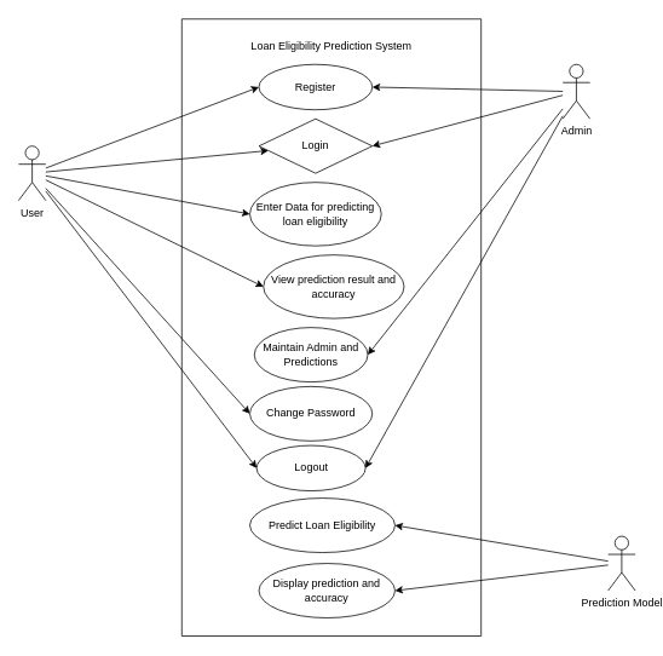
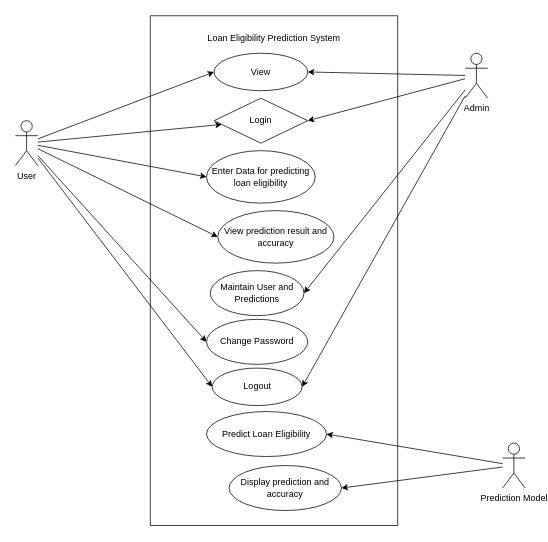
  <mxCell id="0" />
  <mxCell id="1" parent="0" />
  <mxCell id="2" style="rounded=0;orthogonalLoop=1;jettySize=auto;html=1;entryX=0;entryY=0.5;entryDx=0;entryDy=0;" parent="1" source="8" target="15" edge="1"><mxGeometry relative="1" as="geometry" /></mxCell>
  <mxCell id="3" style="rounded=0;orthogonalLoop=1;jettySize=auto;html=1;" parent="1" source="8" target="16" edge="1"><mxGeometry relative="1" as="geometry" /></mxCell>
  <mxCell id="4" style="rounded=0;orthogonalLoop=1;jettySize=auto;html=1;entryX=0;entryY=0.5;entryDx=0;entryDy=0;" parent="1" source="8" target="18" edge="1"><mxGeometry relative="1" as="geometry" /></mxCell>
  <mxCell id="5" style="rounded=0;orthogonalLoop=1;jettySize=auto;html=1;entryX=0;entryY=0.5;entryDx=0;entryDy=0;" parent="1" source="8" target="21" edge="1"><mxGeometry relative="1" as="geometry" /></mxCell>
  <mxCell id="6" style="rounded=0;orthogonalLoop=1;jettySize=auto;html=1;entryX=0;entryY=0.5;entryDx=0;entryDy=0;" edge="1" parent="1" source="8" target="22"><mxGeometry relative="1" as="geometry" /></mxCell>
  <mxCell id="7" style="rounded=0;orthogonalLoop=1;jettySize=auto;html=1;entryX=0;entryY=0.5;entryDx=0;entryDy=0;" edge="1" parent="1" source="8" target="23"><mxGeometry relative="1" as="geometry" /></mxCell>
  <mxCell id="8" value="User" style="shape=umlActor;verticalLabelPosition=bottom;verticalAlign=top;html=1;outlineConnect=0;" parent="1" vertex="1"><mxGeometry x="20" y="160" width="30" height="60" as="geometry" /></mxCell>
  <mxCell id="9" style="rounded=0;orthogonalLoop=1;jettySize=auto;html=1;entryX=1;entryY=0.5;entryDx=0;entryDy=0;" parent="1" source="12" target="15" edge="1"><mxGeometry relative="1" as="geometry" /></mxCell>
  <mxCell id="10" style="rounded=0;orthogonalLoop=1;jettySize=auto;html=1;entryX=1;entryY=0.5;entryDx=0;entryDy=0;" parent="1" source="12" target="16" edge="1"><mxGeometry relative="1" as="geometry" /></mxCell>
  <mxCell id="11" style="rounded=0;orthogonalLoop=1;jettySize=auto;html=1;entryX=1;entryY=0.5;entryDx=0;entryDy=0;" parent="1" source="12" target="17" edge="1"><mxGeometry relative="1" as="geometry" /></mxCell>
  <mxCell id="12" value="Admin" style="shape=umlActor;verticalLabelPosition=bottom;verticalAlign=top;html=1;outlineConnect=0;" parent="1" vertex="1"><mxGeometry x="620" y="70" width="30" height="60" as="geometry" /></mxCell>
  <mxCell id="13" value="" style="swimlane;startSize=0;" parent="1" vertex="1"><mxGeometry x="200" y="20" width="330" height="680" as="geometry" /></mxCell>
  <mxCell id="14" value="Loan Eligibility Prediction System" style="text;html=1;align=center;verticalAlign=middle;whiteSpace=wrap;rounded=0;" parent="13" vertex="1"><mxGeometry x="60" y="10" width="210" height="40" as="geometry" /></mxCell>
- <mxCell id="15" value="Register" style="ellipse;whiteSpace=wrap;html=1;" parent="13" vertex="1"><mxGeometry x="85" y="50" width="125" height="50" as="geometry" /></mxCell>
+ <mxCell id="15" value="View" style="ellipse;whiteSpace=wrap;html=1;" parent="13" vertex="1"><mxGeometry x="85" y="50" width="125" height="50" as="geometry" /></mxCell>
  <mxCell id="16" value="Login" style="rhombus;whiteSpace=wrap;html=1;" parent="13" vertex="1"><mxGeometry x="85" y="110" width="125" height="60" as="geometry" /></mxCell>
- <mxCell id="17" value="Maintain Admin and Predictions" style="ellipse;whiteSpace=wrap;html=1;" parent="13" vertex="1"><mxGeometry x="80" y="340" width="125" height="60" as="geometry" /></mxCell>
+ <mxCell id="17" value="Maintain User and Predictions" style="ellipse;whiteSpace=wrap;html=1;" parent="13" vertex="1"><mxGeometry x="80" y="340" width="125" height="60" as="geometry" /></mxCell>
  <mxCell id="18" value="Enter Data for predicting loan eligibility" style="ellipse;whiteSpace=wrap;html=1;" parent="13" vertex="1"><mxGeometry x="75" y="180" width="145" height="70" as="geometry" /></mxCell>
  <mxCell id="19" value="Predict Loan Eligibility" style="ellipse;whiteSpace=wrap;html=1;" parent="13" vertex="1"><mxGeometry x="75" y="528" width="160" height="60" as="geometry" /></mxCell>
- <mxCell id="20" value="Display prediction and accuracy" style="ellipse;whiteSpace=wrap;html=1;" parent="13" vertex="1"><mxGeometry x="85" y="600" width="150" height="60" as="geometry" /></mxCell>
+ <mxCell id="20" value="Display prediction and accuracy" style="ellipse;whiteSpace=wrap;html=1;" parent="13" vertex="1"><mxGeometry x="105" y="600" width="150" height="60" as="geometry" /></mxCell>
  <mxCell id="21" value="View prediction result and accuracy" style="ellipse;whiteSpace=wrap;html=1;" parent="13" vertex="1"><mxGeometry x="90" y="260" width="155" height="70" as="geometry" /></mxCell>
  <mxCell id="22" value="Change Password" style="ellipse;whiteSpace=wrap;html=1;" vertex="1" parent="13"><mxGeometry x="75" y="405" width="135" height="60" as="geometry" /></mxCell>
  <mxCell id="23" value="Logout" style="ellipse;whiteSpace=wrap;html=1;" vertex="1" parent="13"><mxGeometry x="82.5" y="470" width="120" height="50" as="geometry" /></mxCell>
  <mxCell id="24" style="rounded=0;orthogonalLoop=1;jettySize=auto;html=1;entryX=1;entryY=0.5;entryDx=0;entryDy=0;" parent="1" source="26" target="19" edge="1"><mxGeometry relative="1" as="geometry" /></mxCell>
  <mxCell id="25" style="rounded=0;orthogonalLoop=1;jettySize=auto;html=1;entryX=1;entryY=0.5;entryDx=0;entryDy=0;" parent="1" source="26" target="20" edge="1"><mxGeometry relative="1" as="geometry" /></mxCell>
  <mxCell id="26" value="Prediction Model" style="shape=umlActor;verticalLabelPosition=bottom;verticalAlign=top;html=1;outlineConnect=0;" parent="1" vertex="1"><mxGeometry x="670" y="590" width="30" height="60" as="geometry" /></mxCell>
  <mxCell id="27" style="rounded=0;orthogonalLoop=1;jettySize=auto;html=1;entryX=1;entryY=0.5;entryDx=0;entryDy=0;" edge="1" parent="1" source="12" target="23"><mxGeometry relative="1" as="geometry" /></mxCell>
